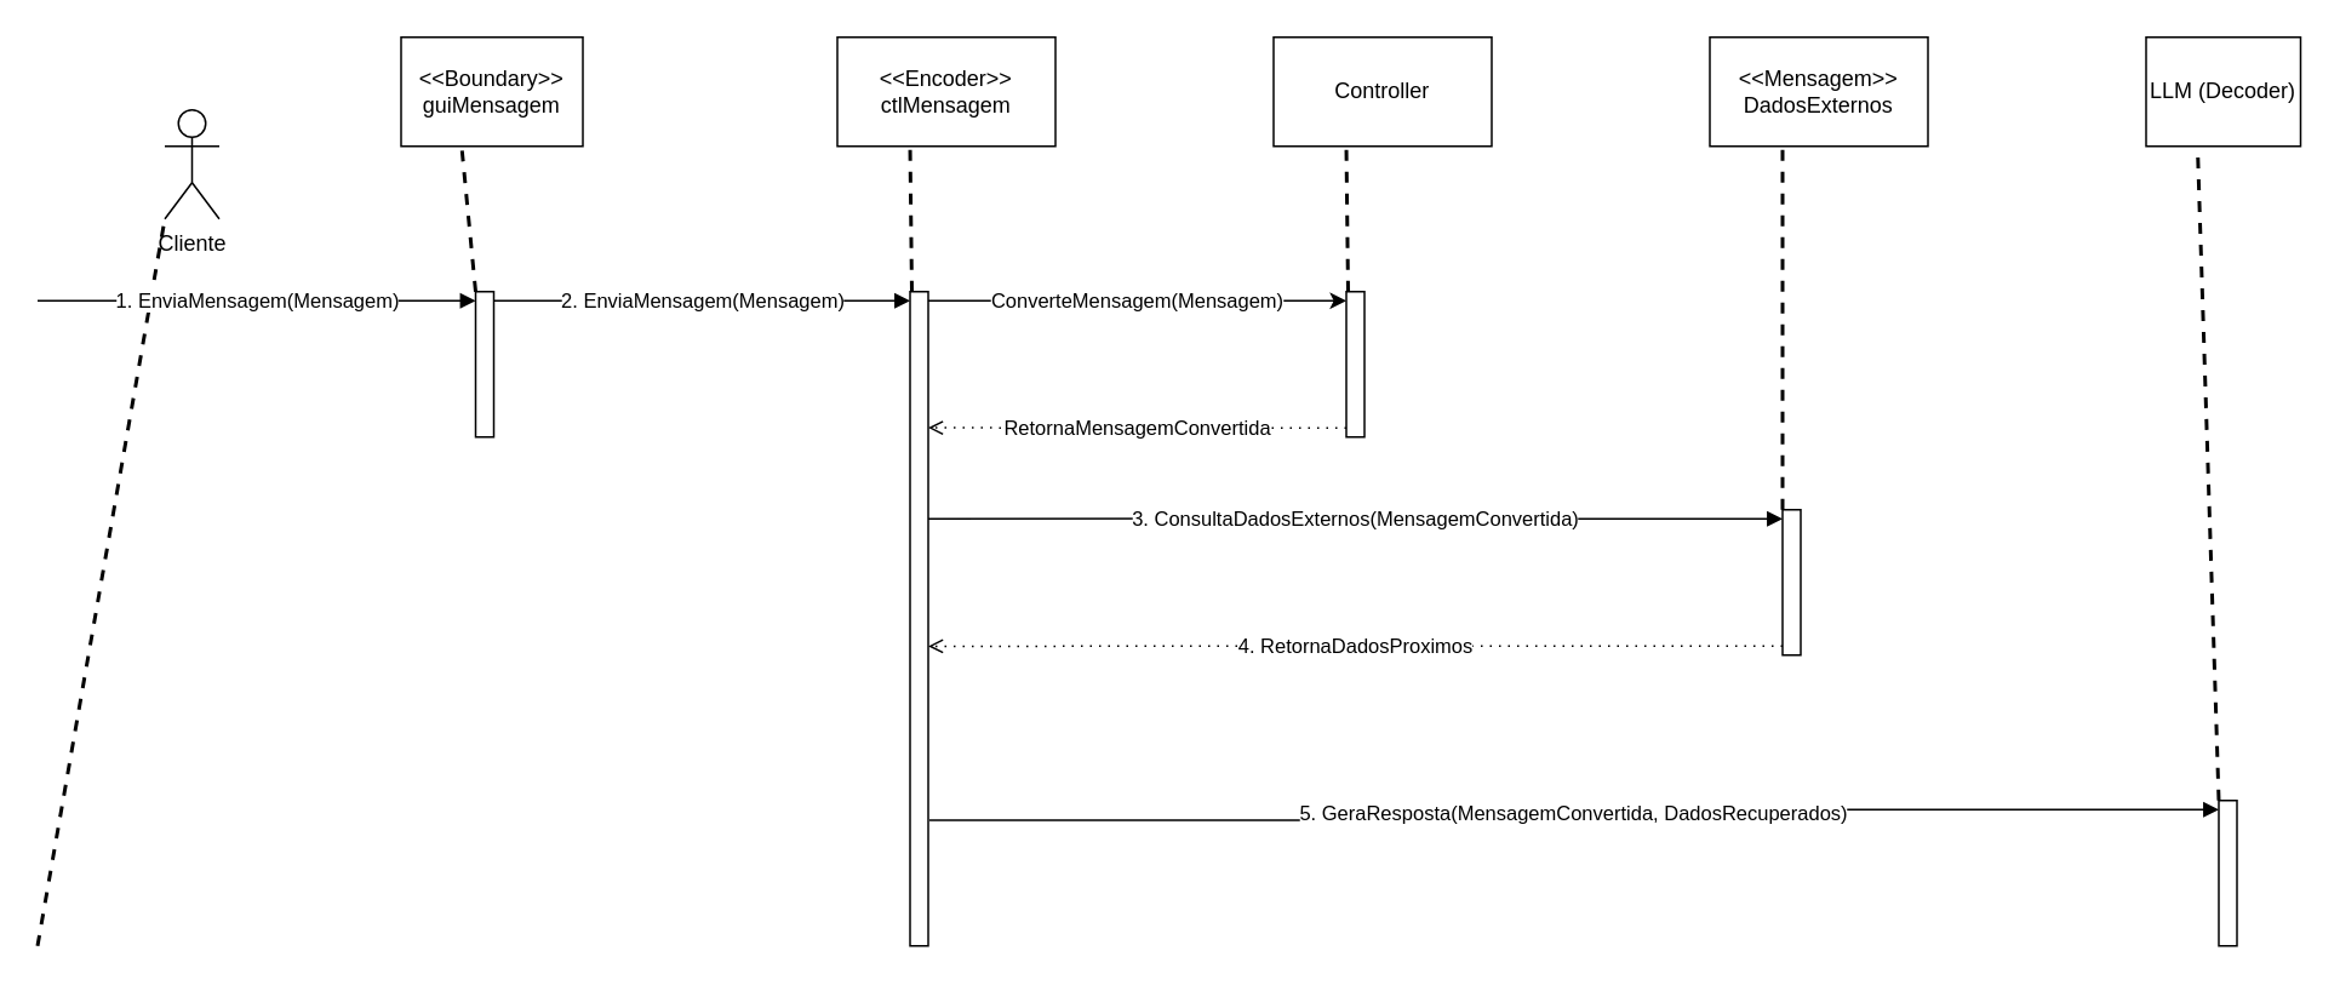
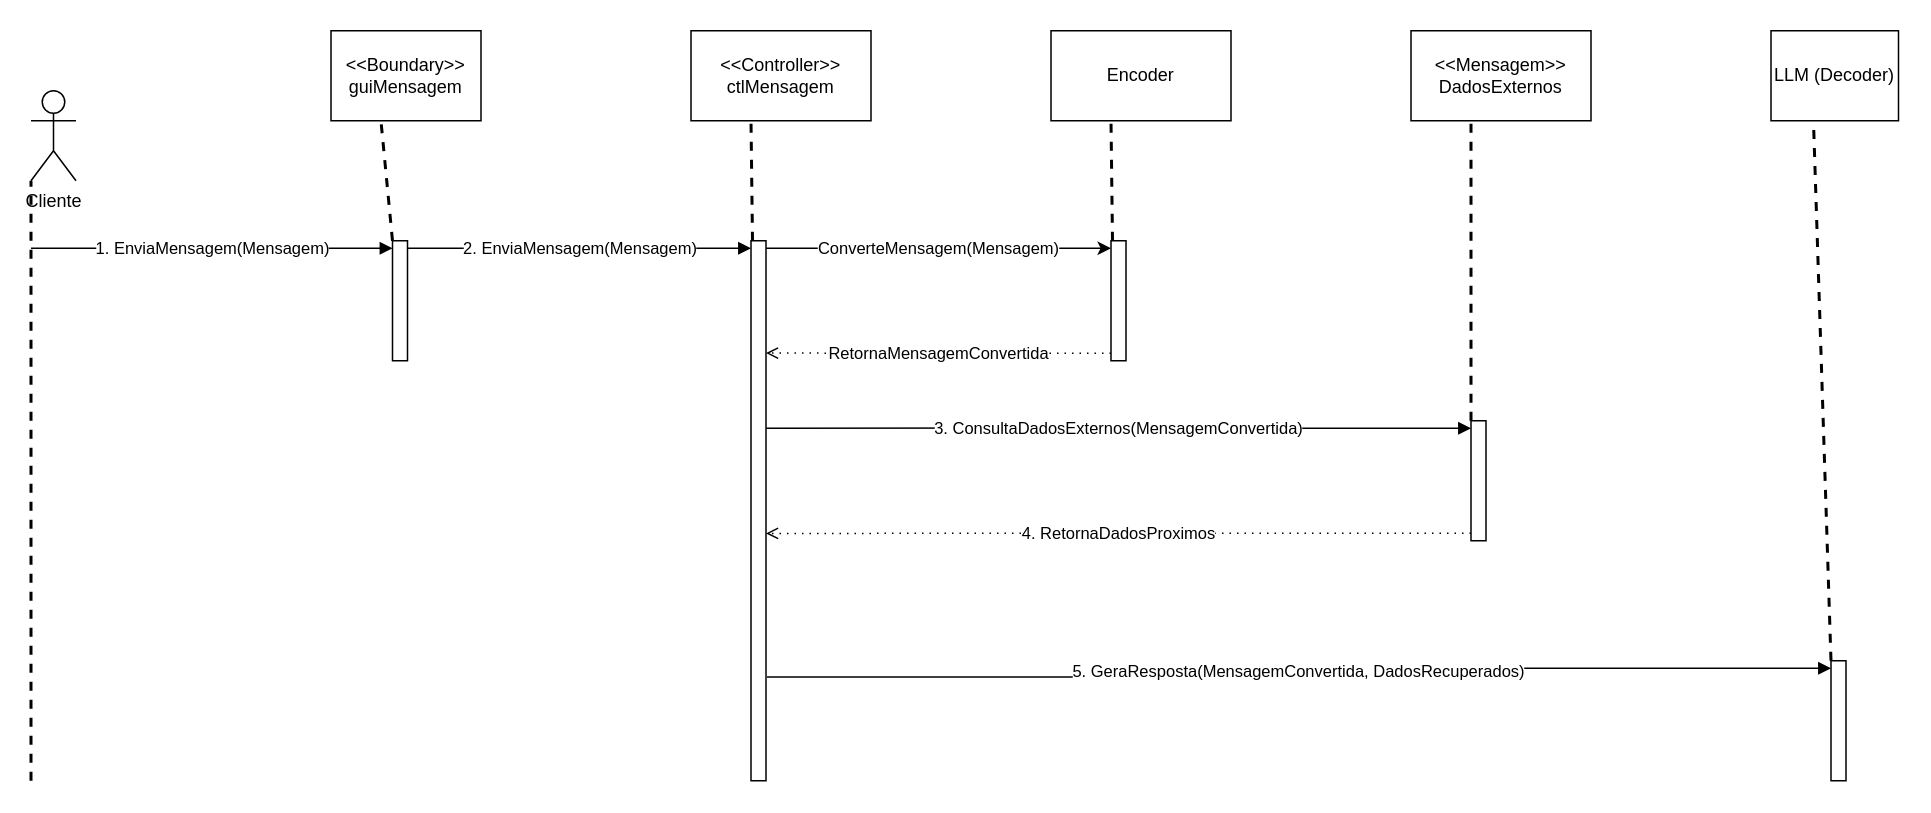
  <mxCell id="0" />
  <mxCell id="1" parent="0" />
- <mxCell id="2" value="Cliente" style="shape=umlActor;verticalLabelPosition=bottom;verticalAlign=top;html=1;" vertex="1" parent="1"><mxGeometry x="90" y="60" width="30" height="60" as="geometry" /></mxCell>
+ <mxCell id="2" value="Cliente" style="shape=umlActor;verticalLabelPosition=bottom;verticalAlign=top;html=1;" vertex="1" parent="1"><mxGeometry x="20" y="60" width="30" height="60" as="geometry" /></mxCell>
  <mxCell id="3" value="" style="endArrow=none;dashed=1;html=1;strokeWidth=2;rounded=0;entryX=0;entryY=1;entryDx=0;entryDy=0;entryPerimeter=0;" edge="1" parent="1" target="2"><mxGeometry width="50" height="50" relative="1" as="geometry"><mxPoint x="20" y="520" as="sourcePoint" /><mxPoint x="300" y="260" as="targetPoint" /></mxGeometry></mxCell>
  <mxCell id="4" value="&amp;lt;&amp;lt;Boundary&amp;gt;&amp;gt;&lt;div&gt;guiMensagem&lt;/div&gt;" style="rounded=0;whiteSpace=wrap;html=1;" vertex="1" parent="1"><mxGeometry x="220" y="20" width="100" height="60" as="geometry" /></mxCell>
  <mxCell id="5" value="1. EnviaMensagem(Mensagem)" style="endArrow=block;html=1;rounded=0;endFill=1;entryX=0;entryY=0;entryDx=0;entryDy=5;entryPerimeter=0;" edge="1" parent="1" target="6"><mxGeometry width="50" height="50" relative="1" as="geometry"><mxPoint x="20" y="165" as="sourcePoint" /><mxPoint x="180" y="190" as="targetPoint" /></mxGeometry></mxCell>
  <mxCell id="6" value="" style="html=1;points=[[0,0,0,0,5],[0,1,0,0,-5],[1,0,0,0,5],[1,1,0,0,-5]];perimeter=orthogonalPerimeter;outlineConnect=0;targetShapes=umlLifeline;portConstraint=eastwest;newEdgeStyle={&quot;curved&quot;:0,&quot;rounded&quot;:0};" vertex="1" parent="1"><mxGeometry x="261" y="160" width="10" height="80" as="geometry" /></mxCell>
- <mxCell id="7" value="&amp;lt;&amp;lt;Encoder&amp;gt;&amp;gt;&lt;div&gt;ctlMensagem&lt;/div&gt;" style="rounded=0;whiteSpace=wrap;html=1;" vertex="1" parent="1"><mxGeometry x="460" y="20" width="120" height="60" as="geometry" /></mxCell>
+ <mxCell id="7" value="&amp;lt;&amp;lt;Controller&amp;gt;&amp;gt;&lt;div&gt;ctlMensagem&lt;/div&gt;" style="rounded=0;whiteSpace=wrap;html=1;" vertex="1" parent="1"><mxGeometry x="460" y="20" width="120" height="60" as="geometry" /></mxCell>
  <mxCell id="8" value="&amp;lt;&amp;lt;Mensagem&amp;gt;&amp;gt;&lt;div&gt;DadosExternos&lt;/div&gt;" style="rounded=0;whiteSpace=wrap;html=1;" vertex="1" parent="1"><mxGeometry x="940" y="20" width="120" height="60" as="geometry" /></mxCell>
  <mxCell id="9" value="LLM (Decoder)" style="rounded=0;whiteSpace=wrap;html=1;" vertex="1" parent="1"><mxGeometry x="1180" y="20" width="85" height="60" as="geometry" /></mxCell>
  <mxCell id="10" value="2. EnviaMensagem(Mensagem)" style="endArrow=block;html=1;rounded=0;endFill=1;entryX=0;entryY=0;entryDx=0;entryDy=5;entryPerimeter=0;exitX=1;exitY=0;exitDx=0;exitDy=5;exitPerimeter=0;" edge="1" parent="1" source="6" target="11"><mxGeometry width="50" height="50" relative="1" as="geometry"><mxPoint x="310" y="200" as="sourcePoint" /><mxPoint x="514" y="160" as="targetPoint" /></mxGeometry></mxCell>
  <mxCell id="11" value="" style="html=1;points=[[0,0,0,0,5],[0,1,0,0,-5],[1,0,0,0,5],[1,1,0,0,-5]];perimeter=orthogonalPerimeter;outlineConnect=0;targetShapes=umlLifeline;portConstraint=eastwest;newEdgeStyle={&quot;curved&quot;:0,&quot;rounded&quot;:0};" vertex="1" parent="1"><mxGeometry x="500" y="160" width="10" height="360" as="geometry" /></mxCell>
  <mxCell id="12" value="" style="html=1;points=[[0,0,0,0,5],[0,1,0,0,-5],[1,0,0,0,5],[1,1,0,0,-5]];perimeter=orthogonalPerimeter;outlineConnect=0;targetShapes=umlLifeline;portConstraint=eastwest;newEdgeStyle={&quot;curved&quot;:0,&quot;rounded&quot;:0};" vertex="1" parent="1"><mxGeometry x="980" y="280" width="10" height="80" as="geometry" /></mxCell>
  <mxCell id="13" value="3. ConsultaDadosExternos(MensagemConvertida)" style="edgeStyle=orthogonalEdgeStyle;rounded=0;orthogonalLoop=1;jettySize=auto;html=1;curved=0;entryX=0;entryY=0;entryDx=0;entryDy=5;entryPerimeter=0;endArrow=block;endFill=1;exitX=1;exitY=0.347;exitDx=0;exitDy=0;exitPerimeter=0;" edge="1" parent="1" source="11" target="12"><mxGeometry relative="1" as="geometry"><mxPoint x="540" y="285" as="sourcePoint" /></mxGeometry></mxCell>
  <mxCell id="14" value="4. RetornaDadosProximos" style="edgeStyle=orthogonalEdgeStyle;rounded=0;orthogonalLoop=1;jettySize=auto;html=1;curved=0;exitX=0;exitY=1;exitDx=0;exitDy=-5;exitPerimeter=0;endArrow=open;endFill=0;dashed=1;dashPattern=1 4;entryX=1;entryY=0.542;entryDx=0;entryDy=0;entryPerimeter=0;" edge="1" parent="1" source="12" target="11"><mxGeometry relative="1" as="geometry"><mxPoint x="550" y="355" as="targetPoint" /></mxGeometry></mxCell>
  <mxCell id="15" value="" style="html=1;points=[[0,0,0,0,5],[0,1,0,0,-5],[1,0,0,0,5],[1,1,0,0,-5]];perimeter=orthogonalPerimeter;outlineConnect=0;targetShapes=umlLifeline;portConstraint=eastwest;newEdgeStyle={&quot;curved&quot;:0,&quot;rounded&quot;:0};" vertex="1" parent="1"><mxGeometry x="1220" y="440" width="10" height="80" as="geometry" /></mxCell>
  <mxCell id="16" value="5. GeraResposta(MensagemConvertida, DadosRecuperados)" style="edgeStyle=orthogonalEdgeStyle;rounded=0;orthogonalLoop=1;jettySize=auto;html=1;curved=0;entryX=0;entryY=0;entryDx=0;entryDy=5;entryPerimeter=0;endArrow=block;endFill=1;exitX=1.067;exitY=0.808;exitDx=0;exitDy=0;exitPerimeter=0;" edge="1" parent="1" source="11" target="15"><mxGeometry relative="1" as="geometry"><mxPoint x="530" y="430" as="sourcePoint" /></mxGeometry></mxCell>
- <mxCell id="17" value="Controller" style="rounded=0;whiteSpace=wrap;html=1;" vertex="1" parent="1"><mxGeometry x="700" y="20" width="120" height="60" as="geometry" /></mxCell>
+ <mxCell id="17" value="Encoder" style="rounded=0;whiteSpace=wrap;html=1;" vertex="1" parent="1"><mxGeometry x="700" y="20" width="120" height="60" as="geometry" /></mxCell>
  <mxCell id="18" value="" style="html=1;points=[[0,0,0,0,5],[0,1,0,0,-5],[1,0,0,0,5],[1,1,0,0,-5]];perimeter=orthogonalPerimeter;outlineConnect=0;targetShapes=umlLifeline;portConstraint=eastwest;newEdgeStyle={&quot;curved&quot;:0,&quot;rounded&quot;:0};" vertex="1" parent="1"><mxGeometry x="740" y="160" width="10" height="80" as="geometry" /></mxCell>
  <mxCell id="19" value="ConverteMensagem(Mensagem)" style="edgeStyle=orthogonalEdgeStyle;rounded=0;orthogonalLoop=1;jettySize=auto;html=1;curved=0;exitX=1;exitY=0;exitDx=0;exitDy=5;exitPerimeter=0;entryX=0;entryY=0;entryDx=0;entryDy=5;entryPerimeter=0;" edge="1" parent="1" source="11" target="18"><mxGeometry relative="1" as="geometry" /></mxCell>
  <mxCell id="20" value="RetornaMensagemConvertida" style="edgeStyle=orthogonalEdgeStyle;rounded=0;orthogonalLoop=1;jettySize=auto;html=1;curved=0;exitX=0;exitY=1;exitDx=0;exitDy=-5;exitPerimeter=0;endArrow=open;endFill=0;dashed=1;dashPattern=1 4;entryX=1;entryY=0.208;entryDx=0;entryDy=0;entryPerimeter=0;" edge="1" parent="1" source="18" target="11"><mxGeometry relative="1" as="geometry"><mxPoint x="990" y="365" as="sourcePoint" /><mxPoint x="520" y="235" as="targetPoint" /></mxGeometry></mxCell>
  <mxCell id="21" value="" style="endArrow=none;dashed=1;html=1;strokeWidth=2;rounded=0;entryX=0.333;entryY=1;entryDx=0;entryDy=0;entryPerimeter=0;" edge="1" parent="1" source="6" target="4"><mxGeometry width="50" height="50" relative="1" as="geometry"><mxPoint x="261" y="317.18" as="sourcePoint" /><mxPoint x="270" y="100" as="targetPoint" /></mxGeometry></mxCell>
  <mxCell id="22" value="" style="endArrow=none;dashed=1;html=1;strokeWidth=2;rounded=0;entryX=0.333;entryY=1;entryDx=0;entryDy=0;entryPerimeter=0;" edge="1" parent="1"><mxGeometry width="50" height="50" relative="1" as="geometry"><mxPoint x="501" y="160" as="sourcePoint" /><mxPoint x="500" y="80" as="targetPoint" /></mxGeometry></mxCell>
  <mxCell id="23" value="" style="endArrow=none;dashed=1;html=1;strokeWidth=2;rounded=0;entryX=0.333;entryY=1;entryDx=0;entryDy=0;entryPerimeter=0;" edge="1" parent="1"><mxGeometry width="50" height="50" relative="1" as="geometry"><mxPoint x="741" y="160" as="sourcePoint" /><mxPoint x="740" y="80" as="targetPoint" /></mxGeometry></mxCell>
  <mxCell id="24" value="" style="endArrow=none;dashed=1;html=1;strokeWidth=2;rounded=0;entryX=0.333;entryY=1;entryDx=0;entryDy=0;entryPerimeter=0;" edge="1" parent="1" source="12"><mxGeometry width="50" height="50" relative="1" as="geometry"><mxPoint x="981" y="160" as="sourcePoint" /><mxPoint x="980" y="80" as="targetPoint" /></mxGeometry></mxCell>
  <mxCell id="25" value="" style="endArrow=none;dashed=1;html=1;strokeWidth=2;rounded=0;entryX=0.333;entryY=1;entryDx=0;entryDy=0;entryPerimeter=0;" edge="1" parent="1" source="15" target="9"><mxGeometry width="50" height="50" relative="1" as="geometry"><mxPoint x="1130" y="390" as="sourcePoint" /><mxPoint x="1210" y="140" as="targetPoint" /></mxGeometry></mxCell>
